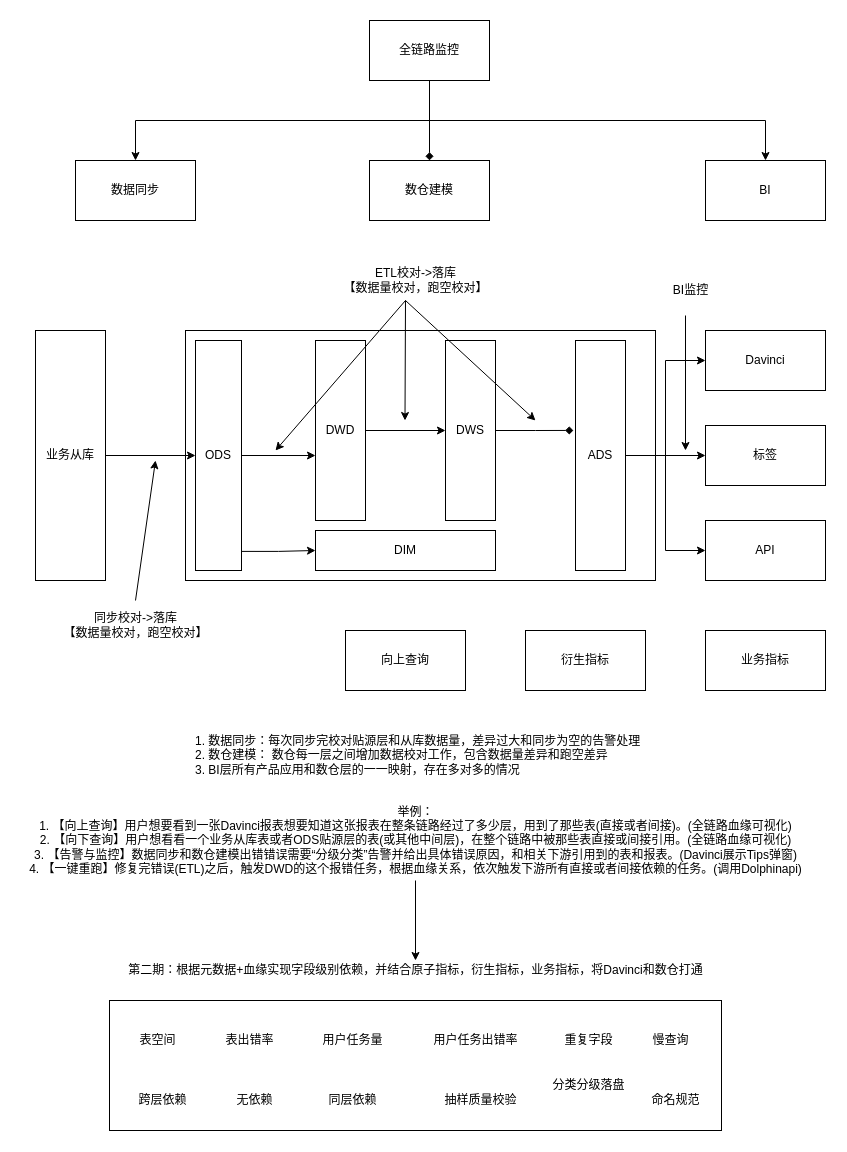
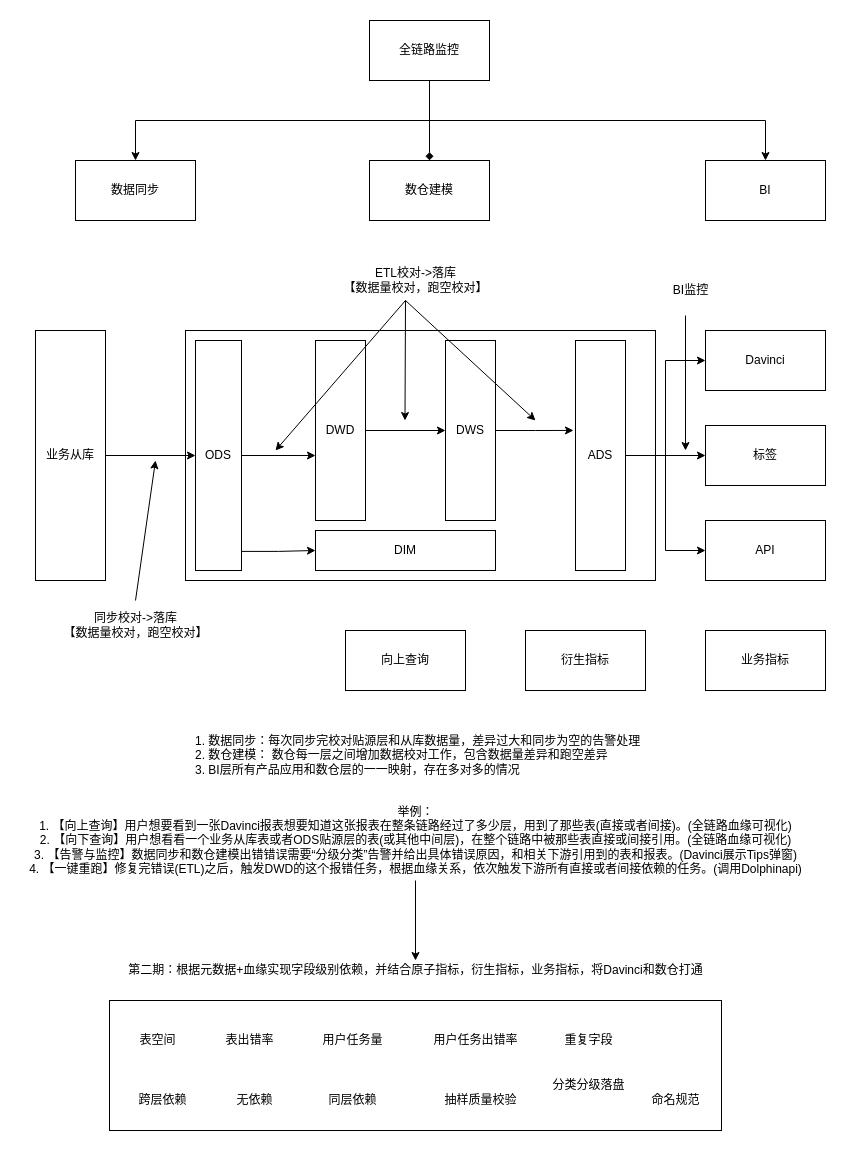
  <mxCell id="0" />
  <mxCell id="1" parent="0" />
  <mxCell id="2" value="" style="whiteSpace=wrap;html=1;align=center;" parent="1" vertex="1"><mxGeometry x="109" y="1000" width="612" height="130" as="geometry" /></mxCell>
  <mxCell id="3" style="edgeStyle=orthogonalEdgeStyle;rounded=0;orthogonalLoop=1;jettySize=auto;html=1;exitX=0.5;exitY=1;exitDx=0;exitDy=0;entryX=0.5;entryY=0;entryDx=0;entryDy=0;" parent="1" source="6" target="7" edge="1"><mxGeometry relative="1" as="geometry" /></mxCell>
  <mxCell id="4" style="edgeStyle=orthogonalEdgeStyle;rounded=0;orthogonalLoop=1;jettySize=auto;html=1;exitX=0.5;exitY=1;exitDx=0;exitDy=0;entryX=0.5;entryY=0;entryDx=0;entryDy=0;endArrow=diamond;" parent="1" source="6" target="8" edge="1"><mxGeometry relative="1" as="geometry" /></mxCell>
  <mxCell id="5" style="edgeStyle=orthogonalEdgeStyle;rounded=0;orthogonalLoop=1;jettySize=auto;html=1;exitX=0.5;exitY=1;exitDx=0;exitDy=0;" parent="1" source="6" target="9" edge="1"><mxGeometry relative="1" as="geometry" /></mxCell>
  <mxCell id="6" value="全链路监控" style="whiteSpace=wrap;html=1;" parent="1" vertex="1"><mxGeometry x="369" y="20" width="120" height="60" as="geometry" /></mxCell>
  <mxCell id="7" value="数据同步" style="whiteSpace=wrap;html=1;" parent="1" vertex="1"><mxGeometry x="75" y="160" width="120" height="60" as="geometry" /></mxCell>
  <mxCell id="8" value="数仓建模" style="whiteSpace=wrap;html=1;" parent="1" vertex="1"><mxGeometry x="369" y="160" width="120" height="60" as="geometry" /></mxCell>
  <mxCell id="9" value="BI" style="whiteSpace=wrap;html=1;" parent="1" vertex="1"><mxGeometry x="705" y="160" width="120" height="60" as="geometry" /></mxCell>
  <mxCell id="10" value="Davinci" style="whiteSpace=wrap;html=1;" parent="1" vertex="1"><mxGeometry x="705" y="330" width="120" height="60" as="geometry" /></mxCell>
  <mxCell id="11" value="标签" style="whiteSpace=wrap;html=1;" parent="1" vertex="1"><mxGeometry x="705" y="425" width="120" height="60" as="geometry" /></mxCell>
  <mxCell id="12" value="API" style="whiteSpace=wrap;html=1;" parent="1" vertex="1"><mxGeometry x="705" y="520" width="120" height="60" as="geometry" /></mxCell>
  <mxCell id="13" value="" style="whiteSpace=wrap;html=1;" parent="1" vertex="1"><mxGeometry x="185" y="330" width="470" height="250" as="geometry" /></mxCell>
  <mxCell id="14" style="edgeStyle=orthogonalEdgeStyle;rounded=0;orthogonalLoop=1;jettySize=auto;html=1;exitX=1;exitY=0.5;exitDx=0;exitDy=0;entryX=0;entryY=0.639;entryDx=0;entryDy=0;entryPerimeter=0;" parent="1" source="16" target="20" edge="1"><mxGeometry relative="1" as="geometry" /></mxCell>
  <mxCell id="15" style="edgeStyle=orthogonalEdgeStyle;rounded=0;orthogonalLoop=1;jettySize=auto;html=1;exitX=0.978;exitY=0.917;exitDx=0;exitDy=0;entryX=0;entryY=0.5;entryDx=0;entryDy=0;exitPerimeter=0;" parent="1" source="16" target="21" edge="1"><mxGeometry relative="1" as="geometry" /></mxCell>
  <mxCell id="16" value="ODS" style="whiteSpace=wrap;html=1;" parent="1" vertex="1"><mxGeometry x="195" y="340" width="46" height="230" as="geometry" /></mxCell>
  <mxCell id="17" style="edgeStyle=orthogonalEdgeStyle;rounded=0;orthogonalLoop=1;jettySize=auto;html=1;exitX=1;exitY=0.5;exitDx=0;exitDy=0;" parent="1" source="18" target="16" edge="1"><mxGeometry relative="1" as="geometry" /></mxCell>
  <mxCell id="18" value="业务从库" style="whiteSpace=wrap;html=1;" parent="1" vertex="1"><mxGeometry x="35" y="330" width="70" height="250" as="geometry" /></mxCell>
  <mxCell id="19" style="edgeStyle=orthogonalEdgeStyle;rounded=0;orthogonalLoop=1;jettySize=auto;html=1;exitX=1;exitY=0.5;exitDx=0;exitDy=0;entryX=0;entryY=0.5;entryDx=0;entryDy=0;" parent="1" source="20" target="23" edge="1"><mxGeometry relative="1" as="geometry" /></mxCell>
  <mxCell id="20" value="DWD" style="whiteSpace=wrap;html=1;" parent="1" vertex="1"><mxGeometry x="315" y="340" width="50" height="180" as="geometry" /></mxCell>
  <mxCell id="21" value="DIM" style="whiteSpace=wrap;html=1;" parent="1" vertex="1"><mxGeometry x="315" y="530" width="180" height="40" as="geometry" /></mxCell>
- <mxCell id="22" style="edgeStyle=orthogonalEdgeStyle;rounded=0;orthogonalLoop=1;jettySize=auto;html=1;exitX=1;exitY=0.5;exitDx=0;exitDy=0;entryX=-0.04;entryY=0.391;entryDx=0;entryDy=0;entryPerimeter=0;endArrow=diamond;" parent="1" source="23" target="27" edge="1"><mxGeometry relative="1" as="geometry" /></mxCell>
+ <mxCell id="22" style="edgeStyle=orthogonalEdgeStyle;rounded=0;orthogonalLoop=1;jettySize=auto;html=1;exitX=1;exitY=0.5;exitDx=0;exitDy=0;entryX=-0.04;entryY=0.391;entryDx=0;entryDy=0;entryPerimeter=0;" parent="1" source="23" target="27" edge="1"><mxGeometry relative="1" as="geometry" /></mxCell>
  <mxCell id="23" value="DWS" style="whiteSpace=wrap;html=1;" parent="1" vertex="1"><mxGeometry x="445" y="340" width="50" height="180" as="geometry" /></mxCell>
  <mxCell id="24" style="edgeStyle=orthogonalEdgeStyle;rounded=0;orthogonalLoop=1;jettySize=auto;html=1;exitX=1;exitY=0.5;exitDx=0;exitDy=0;entryX=0;entryY=0.5;entryDx=0;entryDy=0;" parent="1" source="27" target="10" edge="1"><mxGeometry relative="1" as="geometry" /></mxCell>
  <mxCell id="25" style="edgeStyle=orthogonalEdgeStyle;rounded=0;orthogonalLoop=1;jettySize=auto;html=1;exitX=1;exitY=0.5;exitDx=0;exitDy=0;" parent="1" source="27" target="11" edge="1"><mxGeometry relative="1" as="geometry" /></mxCell>
  <mxCell id="26" style="edgeStyle=orthogonalEdgeStyle;rounded=0;orthogonalLoop=1;jettySize=auto;html=1;exitX=1;exitY=0.5;exitDx=0;exitDy=0;entryX=0;entryY=0.5;entryDx=0;entryDy=0;" parent="1" source="27" target="12" edge="1"><mxGeometry relative="1" as="geometry" /></mxCell>
  <mxCell id="27" value="ADS" style="whiteSpace=wrap;html=1;" parent="1" vertex="1"><mxGeometry x="575" y="340" width="50" height="230" as="geometry" /></mxCell>
  <mxCell id="28" value="向上查询" style="whiteSpace=wrap;html=1;" parent="1" vertex="1"><mxGeometry x="345" y="630" width="120" height="60" as="geometry" /></mxCell>
  <mxCell id="29" value="衍生指标" style="whiteSpace=wrap;html=1;" parent="1" vertex="1"><mxGeometry x="525" y="630" width="120" height="60" as="geometry" /></mxCell>
  <mxCell id="30" value="业务指标" style="whiteSpace=wrap;html=1;" parent="1" vertex="1"><mxGeometry x="705" y="630" width="120" height="60" as="geometry" /></mxCell>
  <mxCell id="31" value="" style="endArrow=classic;html=1;" parent="1" edge="1"><mxGeometry width="50" height="50" relative="1" as="geometry"><mxPoint x="135" y="600" as="sourcePoint" /><mxPoint x="155" y="460" as="targetPoint" /></mxGeometry></mxCell>
  <mxCell id="32" value="同步校对-&amp;gt;落库&lt;br&gt;【数据量校对，跑空校对】" style="text;html=1;align=center;verticalAlign=middle;resizable=0;points=[];autosize=1;" parent="1" vertex="1"><mxGeometry x="55" y="610" width="160" height="30" as="geometry" /></mxCell>
  <mxCell id="33" value="" style="endArrow=classic;html=1;" parent="1" edge="1"><mxGeometry width="50" height="50" relative="1" as="geometry"><mxPoint x="405" y="300" as="sourcePoint" /><mxPoint x="275" y="450" as="targetPoint" /></mxGeometry></mxCell>
  <mxCell id="34" value="" style="endArrow=classic;html=1;" parent="1" edge="1"><mxGeometry width="50" height="50" relative="1" as="geometry"><mxPoint x="405" y="300" as="sourcePoint" /><mxPoint x="404.5" y="420" as="targetPoint" /></mxGeometry></mxCell>
  <mxCell id="35" value="" style="endArrow=classic;html=1;" parent="1" edge="1"><mxGeometry width="50" height="50" relative="1" as="geometry"><mxPoint x="405" y="300" as="sourcePoint" /><mxPoint x="535" y="420" as="targetPoint" /></mxGeometry></mxCell>
  <mxCell id="36" value="ETL校对-&amp;gt;落库&lt;br&gt;【数据量校对，跑空校对】" style="text;html=1;align=center;verticalAlign=middle;resizable=0;points=[];autosize=1;" parent="1" vertex="1"><mxGeometry x="335" y="265" width="160" height="30" as="geometry" /></mxCell>
  <mxCell id="37" value="" style="endArrow=classic;html=1;" parent="1" edge="1"><mxGeometry width="50" height="50" relative="1" as="geometry"><mxPoint x="685" y="315" as="sourcePoint" /><mxPoint x="685" y="450" as="targetPoint" /></mxGeometry></mxCell>
  <mxCell id="38" value="BI监控" style="text;html=1;align=center;verticalAlign=middle;resizable=0;points=[];autosize=1;" parent="1" vertex="1"><mxGeometry x="665" y="280" width="50" height="20" as="geometry" /></mxCell>
  <mxCell id="39" value="1. 数据同步：每次同步完校对贴源层和从库数据量，差异过大和同步为空的告警处理&lt;br&gt;2. 数仓建模： 数仓每一层之间增加数据校对工作，包含数据量差异和跑空差异&lt;br&gt;3. BI层所有产品应用和数仓层的一一映射，存在多对多的情况" style="text;html=1;align=left;verticalAlign=middle;resizable=0;points=[];autosize=1;" parent="1" vertex="1"><mxGeometry x="193" y="730" width="460" height="50" as="geometry" /></mxCell>
  <mxCell id="40" value="" style="edgeStyle=orthogonalEdgeStyle;rounded=0;orthogonalLoop=1;jettySize=auto;html=1;" parent="1" source="41" target="42" edge="1"><mxGeometry relative="1" as="geometry" /></mxCell>
  <mxCell id="41" value="举例：&lt;br&gt;1. 【向上查询】用户想要看到一张Davinci报表想要知道这张报表在整条链路经过了多少层，用到了那些表(直接或者间接)。(全链路血缘可视化)&lt;br&gt;2. 【向下查询】用户想看看一个业务从库表或者ODS贴源层的表(或其他中间层)，在整个链路中被那些表直接或间接引用。(全链路血缘可视化)&lt;br&gt;3. 【告警与监控】数据同步和数仓建模出错错误需要“分级分类”告警并给出具体错误原因，和相关下游引用到的表和报表。(Davinci展示Tips弹窗)&lt;br&gt;4. 【一键重跑】修复完错误(ETL)之后，触发DWD的这个报错任务，根据血缘关系，依次触发下游所有直接或者间接依赖的任务。(调用Dolphinapi)&lt;br&gt;" style="text;html=1;align=center;verticalAlign=middle;resizable=0;points=[];autosize=1;" parent="1" vertex="1"><mxGeometry x="20" y="800" width="790" height="80" as="geometry" /></mxCell>
  <mxCell id="42" value="第二期：根据元数据+血缘实现字段级别依赖，并结合原子指标，衍生指标，业务指标，将Davinci和数仓打通" style="text;html=1;align=center;verticalAlign=middle;resizable=0;points=[];autosize=1;" parent="1" vertex="1"><mxGeometry x="120" y="960" width="590" height="20" as="geometry" /></mxCell>
  <mxCell id="43" value="表空间" style="text;html=1;align=center;verticalAlign=middle;resizable=0;points=[];autosize=1;" parent="1" vertex="1"><mxGeometry x="132" y="1030" width="50" height="20" as="geometry" /></mxCell>
  <mxCell id="44" value="表出错率" style="text;html=1;align=center;verticalAlign=middle;resizable=0;points=[];autosize=1;" parent="1" vertex="1"><mxGeometry x="219" y="1030" width="60" height="20" as="geometry" /></mxCell>
  <mxCell id="45" value="用户任务量" style="text;html=1;align=center;verticalAlign=middle;resizable=0;points=[];autosize=1;" parent="1" vertex="1"><mxGeometry x="312" y="1030" width="80" height="20" as="geometry" /></mxCell>
  <mxCell id="46" value="用户任务出错率" style="text;html=1;align=center;verticalAlign=middle;resizable=0;points=[];autosize=1;" parent="1" vertex="1"><mxGeometry x="425" y="1030" width="100" height="20" as="geometry" /></mxCell>
  <mxCell id="47" value="重复字段" style="text;html=1;align=center;verticalAlign=middle;resizable=0;points=[];autosize=1;" parent="1" vertex="1"><mxGeometry x="558" y="1030" width="60" height="20" as="geometry" /></mxCell>
- <mxCell id="48" value="慢查询" style="text;html=1;align=center;verticalAlign=middle;resizable=0;points=[];autosize=1;" parent="1" vertex="1"><mxGeometry x="645" y="1030" width="50" height="20" as="geometry" /></mxCell>
  <mxCell id="49" value="同层依赖" style="text;html=1;align=center;verticalAlign=middle;resizable=0;points=[];autosize=1;" parent="1" vertex="1"><mxGeometry x="322" y="1090" width="60" height="20" as="geometry" /></mxCell>
  <mxCell id="50" value="跨层依赖" style="text;html=1;align=center;verticalAlign=middle;resizable=0;points=[];autosize=1;" parent="1" vertex="1"><mxGeometry x="132" y="1090" width="60" height="20" as="geometry" /></mxCell>
  <mxCell id="51" value="无依赖" style="text;html=1;align=center;verticalAlign=middle;resizable=0;points=[];autosize=1;" parent="1" vertex="1"><mxGeometry x="229" y="1090" width="50" height="20" as="geometry" /></mxCell>
  <mxCell id="52" value="命名规范" style="text;html=1;align=center;verticalAlign=middle;resizable=0;points=[];autosize=1;" parent="1" vertex="1"><mxGeometry x="645" y="1090" width="60" height="20" as="geometry" /></mxCell>
  <mxCell id="53" value="抽样质量校验" style="text;html=1;align=center;verticalAlign=middle;resizable=0;points=[];autosize=1;" parent="1" vertex="1"><mxGeometry x="435" y="1090" width="90" height="20" as="geometry" /></mxCell>
  <mxCell id="54" value="分类分级落盘" style="text;html=1;align=center;verticalAlign=middle;resizable=0;points=[];autosize=1;" parent="1" vertex="1"><mxGeometry x="543" y="1075" width="90" height="20" as="geometry" /></mxCell>
